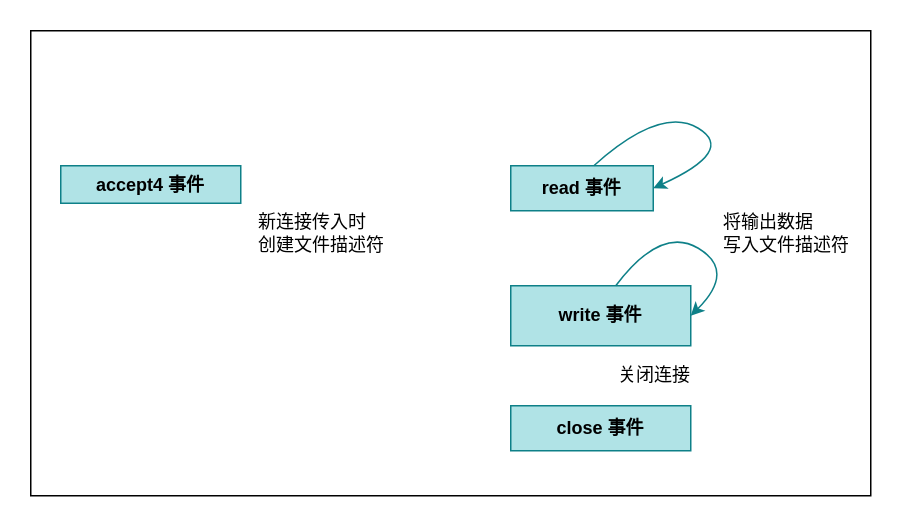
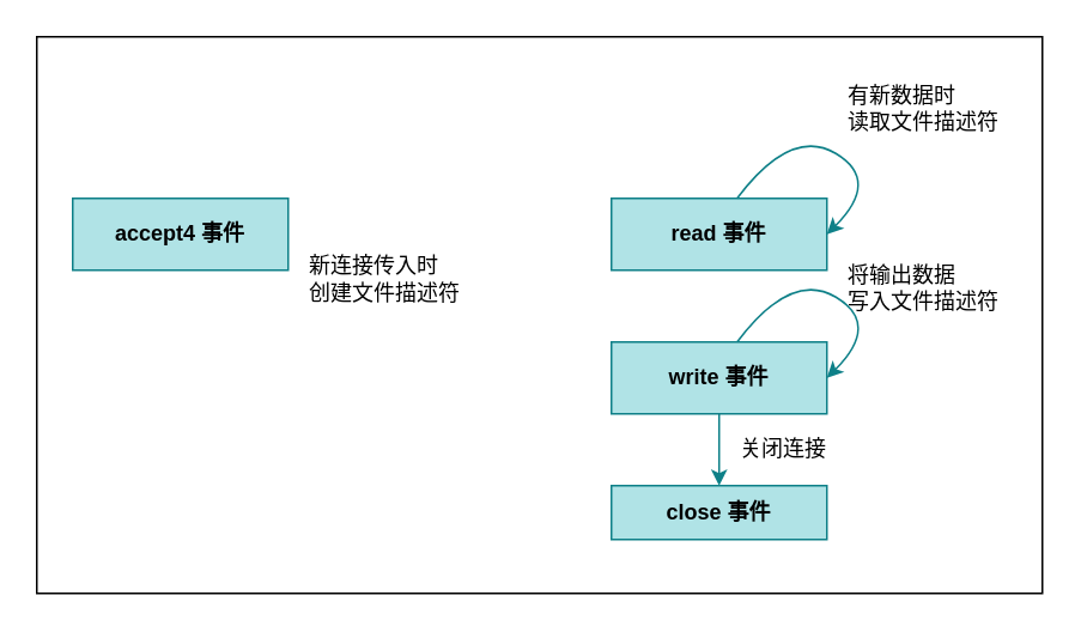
  <mxCell id="0" />
  <mxCell id="1" parent="0" />
  <mxCell id="2" value="" style="rounded=0;whiteSpace=wrap;html=1;" vertex="1" parent="1"><mxGeometry x="20" y="20" width="560" height="310" as="geometry" /></mxCell>
- <mxCell id="3" value="accept4 事件" style="rounded=0;whiteSpace=wrap;html=1;fontStyle=1;fillColor=#b0e3e6;strokeColor=#0e8088;" vertex="1" parent="1"><mxGeometry x="40" y="110" width="120" height="25" as="geometry" /></mxCell>
- <mxCell id="4" value="read 事件" style="rounded=0;whiteSpace=wrap;html=1;fontStyle=1;fillColor=#b0e3e6;strokeColor=#0e8088;" vertex="1" parent="1"><mxGeometry x="340" y="110" width="95" height="30" as="geometry" /></mxCell>
+ <mxCell id="3" value="accept4 事件" style="rounded=0;whiteSpace=wrap;html=1;fontStyle=1;fillColor=#b0e3e6;strokeColor=#0e8088;" vertex="1" parent="1"><mxGeometry x="40" y="110" width="120" height="40" as="geometry" /></mxCell>
+ <mxCell id="4" value="read 事件" style="rounded=0;whiteSpace=wrap;html=1;fontStyle=1;fillColor=#b0e3e6;strokeColor=#0e8088;" vertex="1" parent="1"><mxGeometry x="340" y="110" width="120" height="40" as="geometry" /></mxCell>
+ <mxCell id="5" style="edgeStyle=orthogonalEdgeStyle;rounded=0;orthogonalLoop=1;jettySize=auto;html=1;exitX=0.5;exitY=1;exitDx=0;exitDy=0;entryX=0.5;entryY=0;entryDx=0;entryDy=0;fillColor=#b0e3e6;strokeColor=#0e8088;" edge="1" parent="1" source="6" target="7"><mxGeometry relative="1" as="geometry" /></mxCell>
  <mxCell id="6" value="write 事件" style="rounded=0;whiteSpace=wrap;html=1;fontStyle=1;fillColor=#b0e3e6;strokeColor=#0e8088;" vertex="1" parent="1"><mxGeometry x="340" y="190" width="120" height="40" as="geometry" /></mxCell>
  <mxCell id="7" value="close 事件" style="rounded=0;whiteSpace=wrap;html=1;fontStyle=1;fillColor=#b0e3e6;strokeColor=#0e8088;" vertex="1" parent="1"><mxGeometry x="340" y="270" width="120" height="30" as="geometry" /></mxCell>
  <mxCell id="8" value="" style="curved=1;endArrow=classic;html=1;rounded=0;exitX=0.583;exitY=0;exitDx=0;exitDy=0;entryX=1;entryY=0.5;entryDx=0;entryDy=0;exitPerimeter=0;fillColor=#b0e3e6;strokeColor=#0e8088;" edge="1" parent="1" source="4" target="4"><mxGeometry width="50" height="50" relative="1" as="geometry"><mxPoint x="210" y="270" as="sourcePoint" /><mxPoint x="260" y="220" as="targetPoint" /><Array as="points"><mxPoint x="440" y="70" /><mxPoint x="490" y="100" /></Array></mxGeometry></mxCell>
  <mxCell id="9" value="" style="curved=1;endArrow=classic;html=1;rounded=0;fillColor=#b0e3e6;strokeColor=#0e8088;" edge="1" parent="1"><mxGeometry width="50" height="50" relative="1" as="geometry"><mxPoint x="410" y="190" as="sourcePoint" /><mxPoint x="460" y="210" as="targetPoint" /><Array as="points"><mxPoint x="440.04" y="150" /><mxPoint x="490.04" y="180" /></Array></mxGeometry></mxCell>
  <mxCell id="10" value="新连接传入时&lt;br&gt;创建文件描述符" style="text;strokeColor=none;fillColor=none;align=left;verticalAlign=middle;whiteSpace=wrap;rounded=0;fontSize=12;fontFamily=Helvetica;html=1;" vertex="1" parent="1"><mxGeometry x="170" y="140" width="160" height="30" as="geometry" /></mxCell>
- <mxCell id="12" value="将输出数据&lt;br&gt;写入文件描述符" style="text;strokeColor=none;fillColor=none;align=left;verticalAlign=middle;whiteSpace=wrap;rounded=0;fontSize=12;fontFamily=Helvetica;html=1;" vertex="1" parent="1"><mxGeometry x="480" y="135" width="90" height="40" as="geometry" /></mxCell>
+ <mxCell id="11" value="有新数据时&lt;br&gt;读取文件描述符" style="text;strokeColor=none;fillColor=none;align=left;verticalAlign=middle;whiteSpace=wrap;rounded=0;fontSize=12;fontFamily=Helvetica;html=1;" vertex="1" parent="1"><mxGeometry x="470" y="40" width="90" height="40" as="geometry" /></mxCell>
+ <mxCell id="12" value="将输出数据&lt;br&gt;写入文件描述符" style="text;strokeColor=none;fillColor=none;align=left;verticalAlign=middle;whiteSpace=wrap;rounded=0;fontSize=12;fontFamily=Helvetica;html=1;" vertex="1" parent="1"><mxGeometry x="470" y="140" width="90" height="40" as="geometry" /></mxCell>
  <mxCell id="13" value="关闭连接" style="text;strokeColor=none;fillColor=none;align=left;verticalAlign=middle;whiteSpace=wrap;rounded=0;fontSize=12;fontFamily=Helvetica;html=1;" vertex="1" parent="1"><mxGeometry x="410" y="240" width="60" height="20" as="geometry" /></mxCell>
